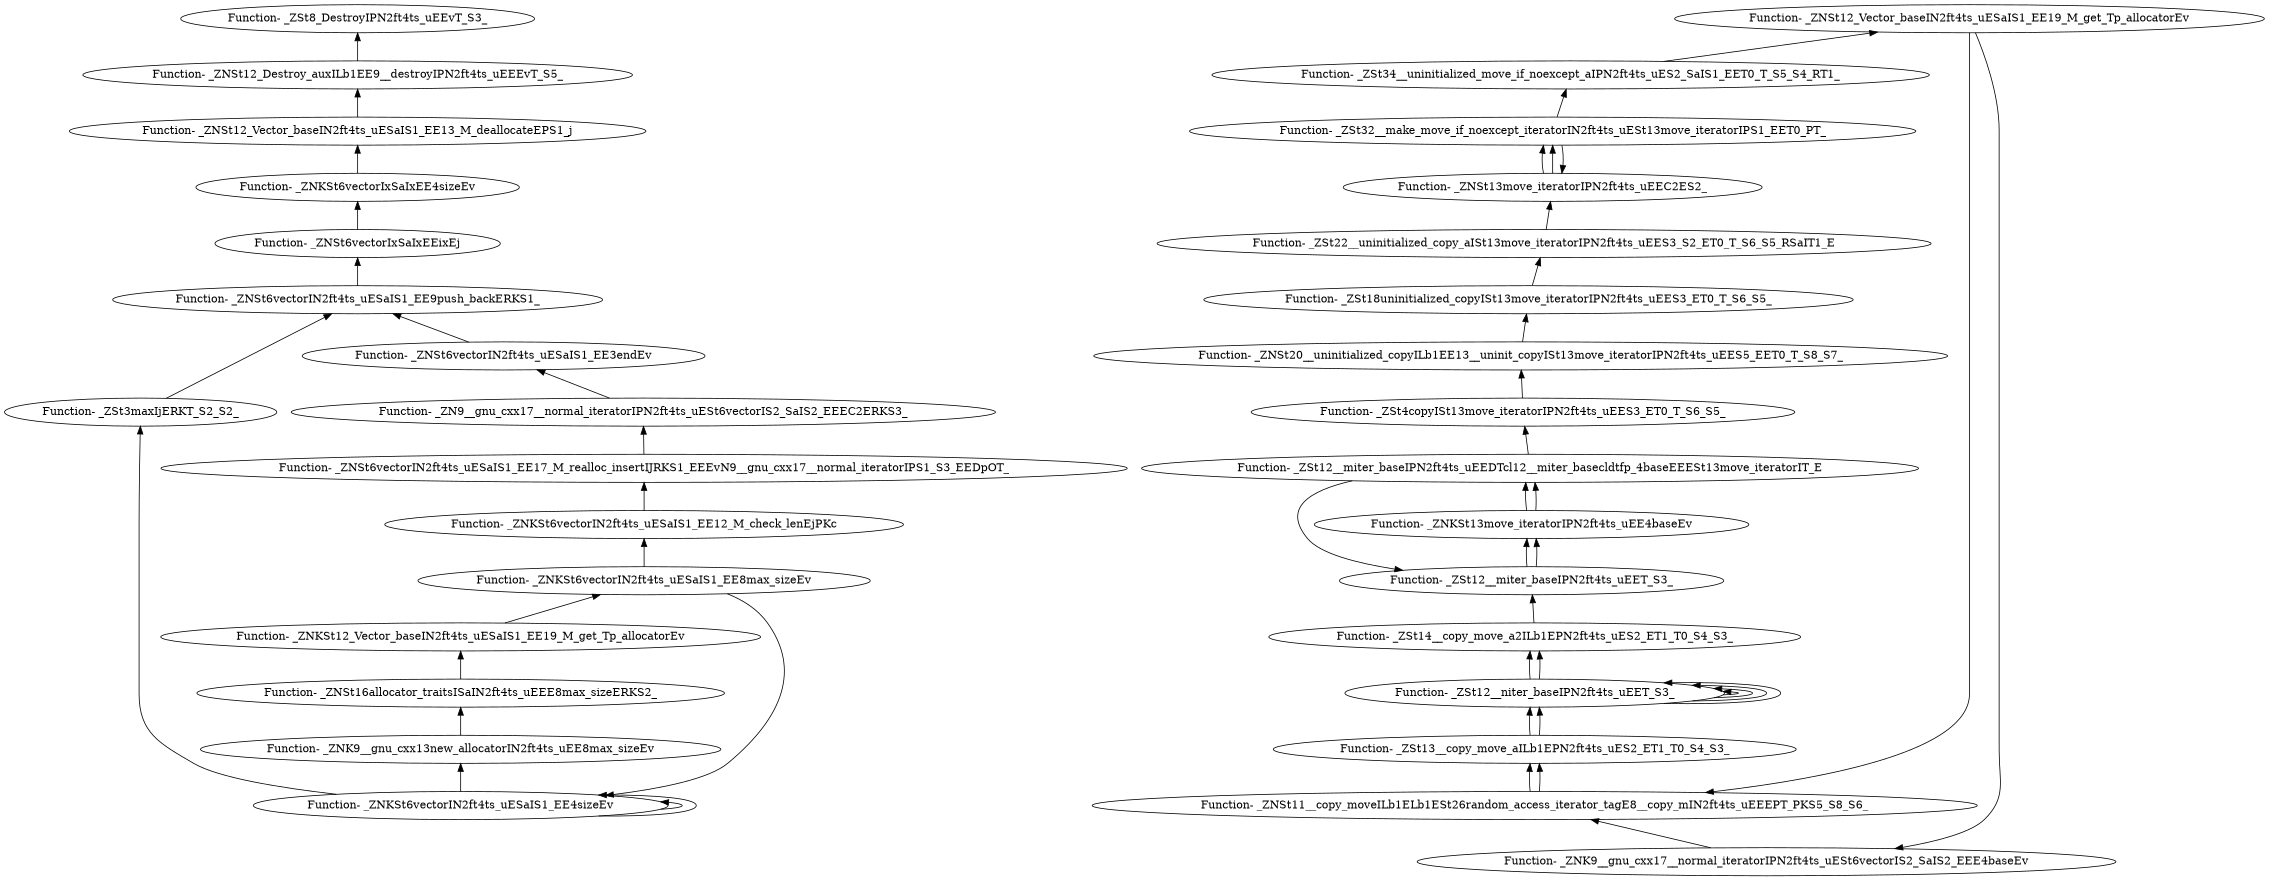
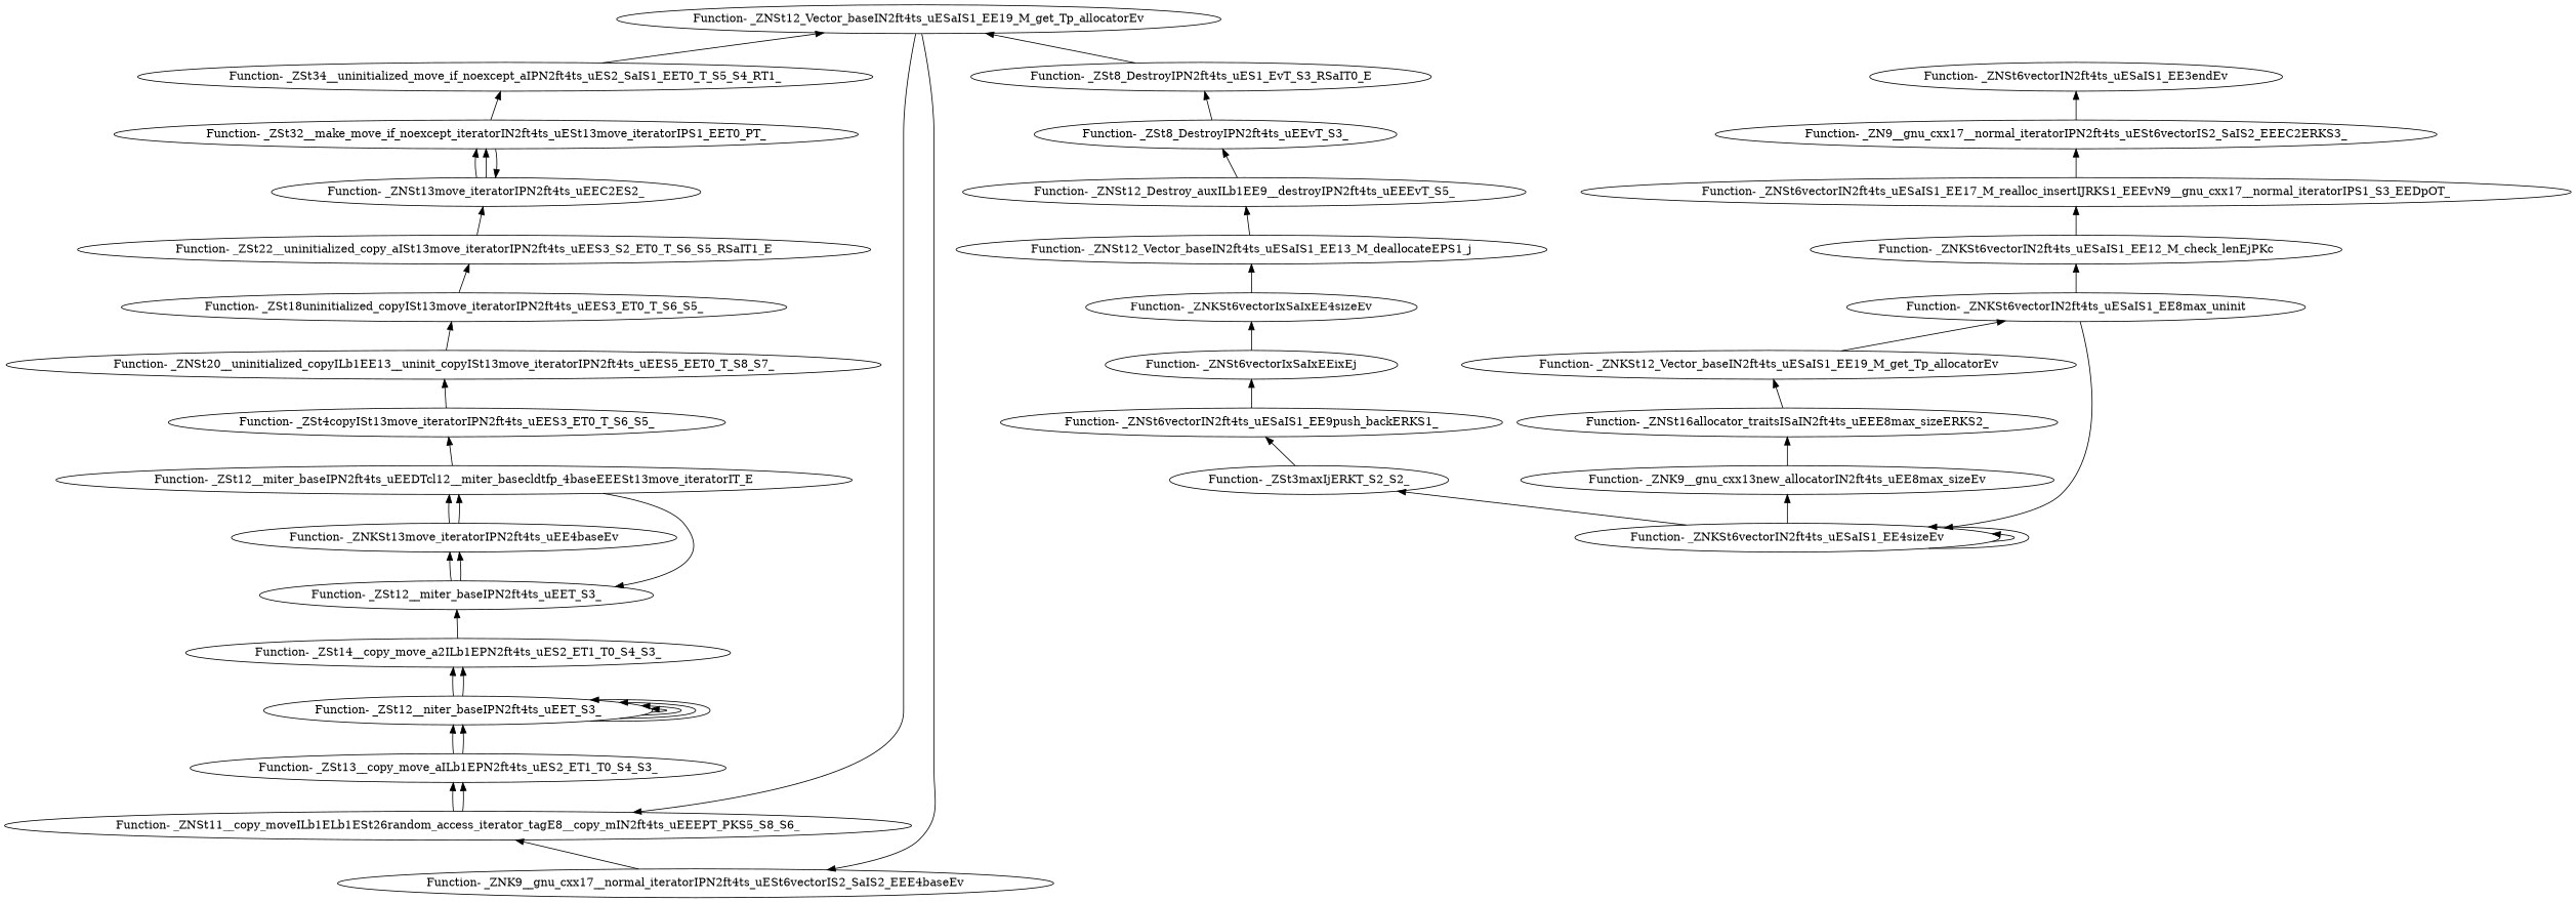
  digraph {
    edge [dir=back]
-   "Function- _ZNKSt6vectorIN2ft4ts_uESaIS1_EE8max_sizeEv"
+   "Function- _ZNKSt6vectorIN2ft4ts_uESaIS1_EE8max_sizeEv" [label="Function- _ZNKSt6vectorIN2ft4ts_uESaIS1_EE8max_uninit"]
    "Function- _ZNKSt12_Vector_baseIN2ft4ts_uESaIS1_EE19_M_get_Tp_allocatorEv"
    "Function- _ZNSt16allocator_traitsISaIN2ft4ts_uEEE8max_sizeERKS2_"
    "Function- _ZNKSt6vectorIN2ft4ts_uESaIS1_EE4sizeEv"
    "Function- _ZSt3maxIjERKT_S2_S2_"
    "Function- _ZNK9__gnu_cxx13new_allocatorIN2ft4ts_uEE8max_sizeEv"
    "Function- _ZNKSt6vectorIN2ft4ts_uESaIS1_EE12_M_check_lenEjPKc"
    "Function- _ZNSt6vectorIN2ft4ts_uESaIS1_EE17_M_realloc_insertIJRKS1_EEEvN9__gnu_cxx17__normal_iteratorIPS1_S3_EEDpOT_"
    "Function- _ZN9__gnu_cxx17__normal_iteratorIPN2ft4ts_uESt6vectorIS2_SaIS2_EEEC2ERKS3_"
    "Function- _ZNSt6vectorIN2ft4ts_uESaIS1_EE3endEv"
    "Function- _ZNSt6vectorIN2ft4ts_uESaIS1_EE9push_backERKS1_"
    "Function- _ZNSt6vectorIxSaIxEEixEj"
    "Function- _ZNKSt6vectorIxSaIxEE4sizeEv"
    "Function- _ZNSt12_Vector_baseIN2ft4ts_uESaIS1_EE13_M_deallocateEPS1_j"
    "Function- _ZNSt12_Destroy_auxILb1EE9__destroyIPN2ft4ts_uEEEvT_S5_"
    "Function- _ZSt8_DestroyIPN2ft4ts_uEEvT_S3_"
+   "Function- _ZSt8_DestroyIPN2ft4ts_uES1_EvT_S3_RSaIT0_E"
    "Function- _ZNSt12_Vector_baseIN2ft4ts_uESaIS1_EE19_M_get_Tp_allocatorEv"
    "Function- _ZSt34__uninitialized_move_if_noexcept_aIPN2ft4ts_uES2_SaIS1_EET0_T_S5_S4_RT1_"
    "Function- _ZSt32__make_move_if_noexcept_iteratorIN2ft4ts_uESt13move_iteratorIPS1_EET0_PT_"
    "Function- _ZNSt11__copy_moveILb1ELb1ESt26random_access_iterator_tagE8__copy_mIN2ft4ts_uEEEPT_PKS5_S8_S6_"
    "Function- _ZNK9__gnu_cxx17__normal_iteratorIPN2ft4ts_uESt6vectorIS2_SaIS2_EEE4baseEv"
    "Function- _ZSt13__copy_move_aILb1EPN2ft4ts_uES2_ET1_T0_S4_S3_"
    "Function- _ZSt12__niter_baseIPN2ft4ts_uEET_S3_"
    "Function- _ZSt14__copy_move_a2ILb1EPN2ft4ts_uES2_ET1_T0_S4_S3_"
    "Function- _ZSt12__miter_baseIPN2ft4ts_uEET_S3_"
    "Function- _ZSt12__miter_baseIPN2ft4ts_uEEDTcl12__miter_basecldtfp_4baseEEESt13move_iteratorIT_E"
    "Function- _ZNKSt13move_iteratorIPN2ft4ts_uEE4baseEv"
    "Function- _ZSt4copyISt13move_iteratorIPN2ft4ts_uEES3_ET0_T_S6_S5_"
    "Function- _ZNSt20__uninitialized_copyILb1EE13__uninit_copyISt13move_iteratorIPN2ft4ts_uEES5_EET0_T_S8_S7_"
    "Function- _ZSt18uninitialized_copyISt13move_iteratorIPN2ft4ts_uEES3_ET0_T_S6_S5_"
    "Function- _ZSt22__uninitialized_copy_aISt13move_iteratorIPN2ft4ts_uEES3_S2_ET0_T_S6_S5_RSaIT1_E"
    "Function- _ZNSt13move_iteratorIPN2ft4ts_uEEC2ES2_"
    "Function- _ZNKSt6vectorIN2ft4ts_uESaIS1_EE8max_sizeEv" -> "Function- _ZNKSt12_Vector_baseIN2ft4ts_uESaIS1_EE19_M_get_Tp_allocatorEv"
    "Function- _ZNKSt12_Vector_baseIN2ft4ts_uESaIS1_EE19_M_get_Tp_allocatorEv" -> "Function- _ZNSt16allocator_traitsISaIN2ft4ts_uEEE8max_sizeERKS2_"
    "Function- _ZNSt16allocator_traitsISaIN2ft4ts_uEEE8max_sizeERKS2_" -> "Function- _ZNK9__gnu_cxx13new_allocatorIN2ft4ts_uEE8max_sizeEv"
    "Function- _ZNKSt6vectorIN2ft4ts_uESaIS1_EE4sizeEv" -> "Function- _ZNKSt6vectorIN2ft4ts_uESaIS1_EE8max_sizeEv"
    "Function- _ZNKSt6vectorIN2ft4ts_uESaIS1_EE4sizeEv" -> "Function- _ZNKSt6vectorIN2ft4ts_uESaIS1_EE4sizeEv"
    "Function- _ZNKSt6vectorIN2ft4ts_uESaIS1_EE4sizeEv" -> "Function- _ZNKSt6vectorIN2ft4ts_uESaIS1_EE4sizeEv"
    "Function- _ZSt3maxIjERKT_S2_S2_" -> "Function- _ZNKSt6vectorIN2ft4ts_uESaIS1_EE4sizeEv"
    "Function- _ZNK9__gnu_cxx13new_allocatorIN2ft4ts_uEE8max_sizeEv" -> "Function- _ZNKSt6vectorIN2ft4ts_uESaIS1_EE4sizeEv"
    "Function- _ZNKSt6vectorIN2ft4ts_uESaIS1_EE12_M_check_lenEjPKc" -> "Function- _ZNKSt6vectorIN2ft4ts_uESaIS1_EE8max_sizeEv"
    "Function- _ZNSt6vectorIN2ft4ts_uESaIS1_EE17_M_realloc_insertIJRKS1_EEEvN9__gnu_cxx17__normal_iteratorIPS1_S3_EEDpOT_" -> "Function- _ZNKSt6vectorIN2ft4ts_uESaIS1_EE12_M_check_lenEjPKc"
    "Function- _ZN9__gnu_cxx17__normal_iteratorIPN2ft4ts_uESt6vectorIS2_SaIS2_EEEC2ERKS3_" -> "Function- _ZNSt6vectorIN2ft4ts_uESaIS1_EE17_M_realloc_insertIJRKS1_EEEvN9__gnu_cxx17__normal_iteratorIPS1_S3_EEDpOT_"
    "Function- _ZNSt6vectorIN2ft4ts_uESaIS1_EE3endEv" -> "Function- _ZN9__gnu_cxx17__normal_iteratorIPN2ft4ts_uESt6vectorIS2_SaIS2_EEEC2ERKS3_"
    "Function- _ZNSt6vectorIN2ft4ts_uESaIS1_EE9push_backERKS1_" -> "Function- _ZSt3maxIjERKT_S2_S2_"
-   "Function- _ZNSt6vectorIN2ft4ts_uESaIS1_EE9push_backERKS1_" -> "Function- _ZNSt6vectorIN2ft4ts_uESaIS1_EE3endEv"
    "Function- _ZNSt6vectorIxSaIxEEixEj" -> "Function- _ZNSt6vectorIN2ft4ts_uESaIS1_EE9push_backERKS1_"
    "Function- _ZNKSt6vectorIxSaIxEE4sizeEv" -> "Function- _ZNSt6vectorIxSaIxEEixEj"
    "Function- _ZNSt12_Vector_baseIN2ft4ts_uESaIS1_EE13_M_deallocateEPS1_j" -> "Function- _ZNKSt6vectorIxSaIxEE4sizeEv"
    "Function- _ZNSt12_Destroy_auxILb1EE9__destroyIPN2ft4ts_uEEEvT_S5_" -> "Function- _ZNSt12_Vector_baseIN2ft4ts_uESaIS1_EE13_M_deallocateEPS1_j"
    "Function- _ZSt8_DestroyIPN2ft4ts_uEEvT_S3_" -> "Function- _ZNSt12_Destroy_auxILb1EE9__destroyIPN2ft4ts_uEEEvT_S5_"
+   "Function- _ZSt8_DestroyIPN2ft4ts_uES1_EvT_S3_RSaIT0_E" -> "Function- _ZSt8_DestroyIPN2ft4ts_uEEvT_S3_"
+   "Function- _ZNSt12_Vector_baseIN2ft4ts_uESaIS1_EE19_M_get_Tp_allocatorEv" -> "Function- _ZSt8_DestroyIPN2ft4ts_uES1_EvT_S3_RSaIT0_E"
    "Function- _ZNSt12_Vector_baseIN2ft4ts_uESaIS1_EE19_M_get_Tp_allocatorEv" -> "Function- _ZSt34__uninitialized_move_if_noexcept_aIPN2ft4ts_uES2_SaIS1_EET0_T_S5_S4_RT1_"
    "Function- _ZSt34__uninitialized_move_if_noexcept_aIPN2ft4ts_uES2_SaIS1_EET0_T_S5_S4_RT1_" -> "Function- _ZSt32__make_move_if_noexcept_iteratorIN2ft4ts_uESt13move_iteratorIPS1_EET0_PT_"
    "Function- _ZSt32__make_move_if_noexcept_iteratorIN2ft4ts_uESt13move_iteratorIPS1_EET0_PT_" -> "Function- _ZNSt13move_iteratorIPN2ft4ts_uEEC2ES2_"
    "Function- _ZSt32__make_move_if_noexcept_iteratorIN2ft4ts_uESt13move_iteratorIPS1_EET0_PT_" -> "Function- _ZNSt13move_iteratorIPN2ft4ts_uEEC2ES2_"
    "Function- _ZNSt11__copy_moveILb1ELb1ESt26random_access_iterator_tagE8__copy_mIN2ft4ts_uEEEPT_PKS5_S8_S6_" -> "Function- _ZNSt12_Vector_baseIN2ft4ts_uESaIS1_EE19_M_get_Tp_allocatorEv"
    "Function- _ZNSt11__copy_moveILb1ELb1ESt26random_access_iterator_tagE8__copy_mIN2ft4ts_uEEEPT_PKS5_S8_S6_" -> "Function- _ZNK9__gnu_cxx17__normal_iteratorIPN2ft4ts_uESt6vectorIS2_SaIS2_EEE4baseEv"
    "Function- _ZNK9__gnu_cxx17__normal_iteratorIPN2ft4ts_uESt6vectorIS2_SaIS2_EEE4baseEv" -> "Function- _ZNSt12_Vector_baseIN2ft4ts_uESaIS1_EE19_M_get_Tp_allocatorEv"
    "Function- _ZSt13__copy_move_aILb1EPN2ft4ts_uES2_ET1_T0_S4_S3_" -> "Function- _ZNSt11__copy_moveILb1ELb1ESt26random_access_iterator_tagE8__copy_mIN2ft4ts_uEEEPT_PKS5_S8_S6_"
    "Function- _ZSt13__copy_move_aILb1EPN2ft4ts_uES2_ET1_T0_S4_S3_" -> "Function- _ZNSt11__copy_moveILb1ELb1ESt26random_access_iterator_tagE8__copy_mIN2ft4ts_uEEEPT_PKS5_S8_S6_"
    "Function- _ZSt12__niter_baseIPN2ft4ts_uEET_S3_" -> "Function- _ZSt13__copy_move_aILb1EPN2ft4ts_uES2_ET1_T0_S4_S3_"
    "Function- _ZSt12__niter_baseIPN2ft4ts_uEET_S3_" -> "Function- _ZSt13__copy_move_aILb1EPN2ft4ts_uES2_ET1_T0_S4_S3_"
    "Function- _ZSt12__niter_baseIPN2ft4ts_uEET_S3_" -> "Function- _ZSt12__niter_baseIPN2ft4ts_uEET_S3_"
    "Function- _ZSt12__niter_baseIPN2ft4ts_uEET_S3_" -> "Function- _ZSt12__niter_baseIPN2ft4ts_uEET_S3_"
    "Function- _ZSt12__niter_baseIPN2ft4ts_uEET_S3_" -> "Function- _ZSt12__niter_baseIPN2ft4ts_uEET_S3_"
    "Function- _ZSt12__niter_baseIPN2ft4ts_uEET_S3_" -> "Function- _ZSt12__niter_baseIPN2ft4ts_uEET_S3_"
    "Function- _ZSt14__copy_move_a2ILb1EPN2ft4ts_uES2_ET1_T0_S4_S3_" -> "Function- _ZSt12__niter_baseIPN2ft4ts_uEET_S3_"
    "Function- _ZSt14__copy_move_a2ILb1EPN2ft4ts_uES2_ET1_T0_S4_S3_" -> "Function- _ZSt12__niter_baseIPN2ft4ts_uEET_S3_"
    "Function- _ZSt12__miter_baseIPN2ft4ts_uEET_S3_" -> "Function- _ZSt14__copy_move_a2ILb1EPN2ft4ts_uES2_ET1_T0_S4_S3_"
    "Function- _ZSt12__miter_baseIPN2ft4ts_uEET_S3_" -> "Function- _ZSt12__miter_baseIPN2ft4ts_uEEDTcl12__miter_basecldtfp_4baseEEESt13move_iteratorIT_E"
    "Function- _ZSt12__miter_baseIPN2ft4ts_uEEDTcl12__miter_basecldtfp_4baseEEESt13move_iteratorIT_E" -> "Function- _ZNKSt13move_iteratorIPN2ft4ts_uEE4baseEv"
    "Function- _ZSt12__miter_baseIPN2ft4ts_uEEDTcl12__miter_basecldtfp_4baseEEESt13move_iteratorIT_E" -> "Function- _ZNKSt13move_iteratorIPN2ft4ts_uEE4baseEv"
    "Function- _ZNKSt13move_iteratorIPN2ft4ts_uEE4baseEv" -> "Function- _ZSt12__miter_baseIPN2ft4ts_uEET_S3_"
    "Function- _ZNKSt13move_iteratorIPN2ft4ts_uEE4baseEv" -> "Function- _ZSt12__miter_baseIPN2ft4ts_uEET_S3_"
    "Function- _ZSt4copyISt13move_iteratorIPN2ft4ts_uEES3_ET0_T_S6_S5_" -> "Function- _ZSt12__miter_baseIPN2ft4ts_uEEDTcl12__miter_basecldtfp_4baseEEESt13move_iteratorIT_E"
    "Function- _ZNSt20__uninitialized_copyILb1EE13__uninit_copyISt13move_iteratorIPN2ft4ts_uEES5_EET0_T_S8_S7_" -> "Function- _ZSt4copyISt13move_iteratorIPN2ft4ts_uEES3_ET0_T_S6_S5_"
    "Function- _ZSt18uninitialized_copyISt13move_iteratorIPN2ft4ts_uEES3_ET0_T_S6_S5_" -> "Function- _ZNSt20__uninitialized_copyILb1EE13__uninit_copyISt13move_iteratorIPN2ft4ts_uEES5_EET0_T_S8_S7_"
    "Function- _ZSt22__uninitialized_copy_aISt13move_iteratorIPN2ft4ts_uEES3_S2_ET0_T_S6_S5_RSaIT1_E" -> "Function- _ZSt18uninitialized_copyISt13move_iteratorIPN2ft4ts_uEES3_ET0_T_S6_S5_"
    "Function- _ZNSt13move_iteratorIPN2ft4ts_uEEC2ES2_" -> "Function- _ZSt32__make_move_if_noexcept_iteratorIN2ft4ts_uESt13move_iteratorIPS1_EET0_PT_"
    "Function- _ZNSt13move_iteratorIPN2ft4ts_uEEC2ES2_" -> "Function- _ZSt22__uninitialized_copy_aISt13move_iteratorIPN2ft4ts_uEES3_S2_ET0_T_S6_S5_RSaIT1_E"
  }
